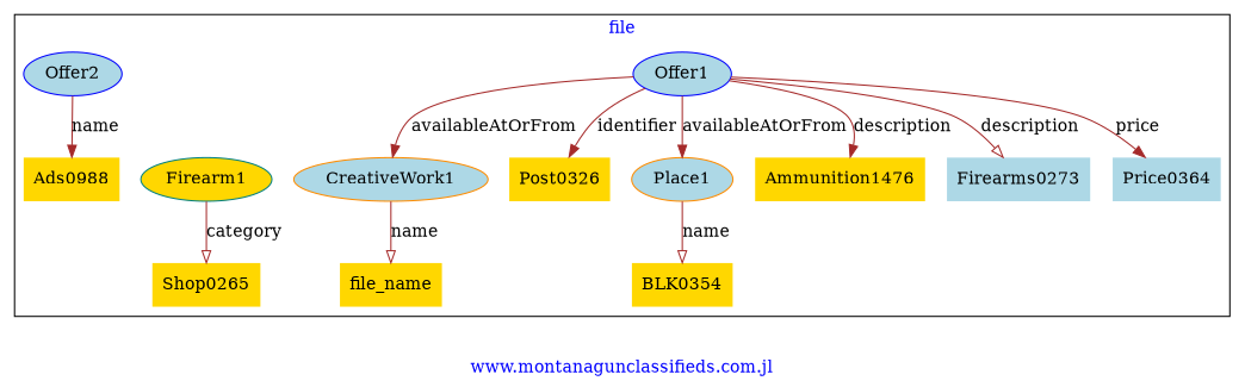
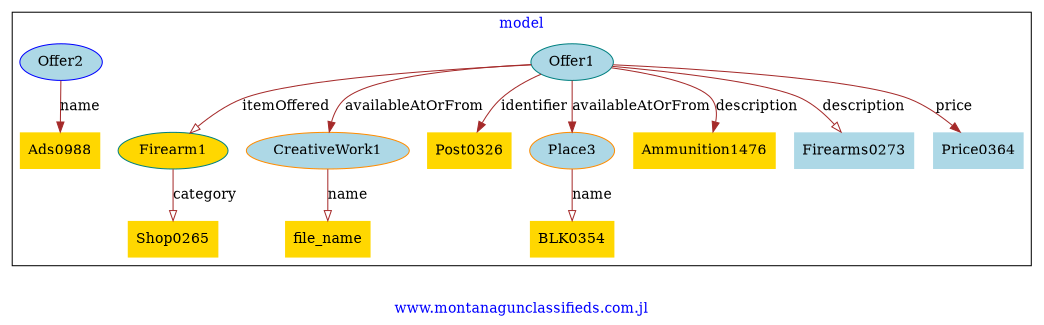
  digraph {
    fontcolor=blue
    label="www.montanagunclassifieds.com.jl"
    remincross=true
    node [color=darkorange fillcolor=gold style=filled shape=plaintext]
    edge [arrowhead=normal color=brown fontcolor=black]
    n1 [color=teal label=Firearm1 shape=""]
    n2 [color=blue label=Shop0265]
    n3 [fillcolor=lightblue label=CreativeWork1 shape=""]
    n4 [label=file_name]
-   n5 [color=blue fillcolor=lightblue label=Offer1 shape=""]
+   n5 [color=teal fillcolor=lightblue label=Offer1 shape=""]
    n6 [color=blue label=Post0326]
-   n7 [fillcolor=lightblue label=Place1 shape=""]
+   n7 [fillcolor=lightblue label=Place3 shape=""]
    n8 [label=Ammunition1476]
    n9 [color=teal fillcolor=lightblue label=Firearms0273]
    n10 [fillcolor=lightblue label=Price0364]
    n11 [color=blue fillcolor=lightblue label=Offer2 shape=""]
    n12 [label=Ads0988]
    n13 [color=blue label=BLK0354]
    subgraph cluster_1 {
-     label=file
+     label=model
      n1
      n2
      n3
      n4
      n5
      n6
      n7
      n8
      n9
      n10
      n11
      n12
      n13
    }
    n1 -> n2 [arrowhead=onormal label=category]
    n3 -> n4 [arrowhead=onormal label=name]
+   n5 -> n1 [arrowhead=onormal label=itemOffered]
    n5 -> n3 [label=availableAtOrFrom]
    n5 -> n6 [label=identifier]
    n5 -> n7 [label=availableAtOrFrom]
    n5 -> n8 [label=description]
    n5 -> n9 [arrowhead=onormal label=description]
    n5 -> n10 [label=price]
    n7 -> n13 [arrowhead=onormal label=name]
    n11 -> n12 [label=name]
  }
